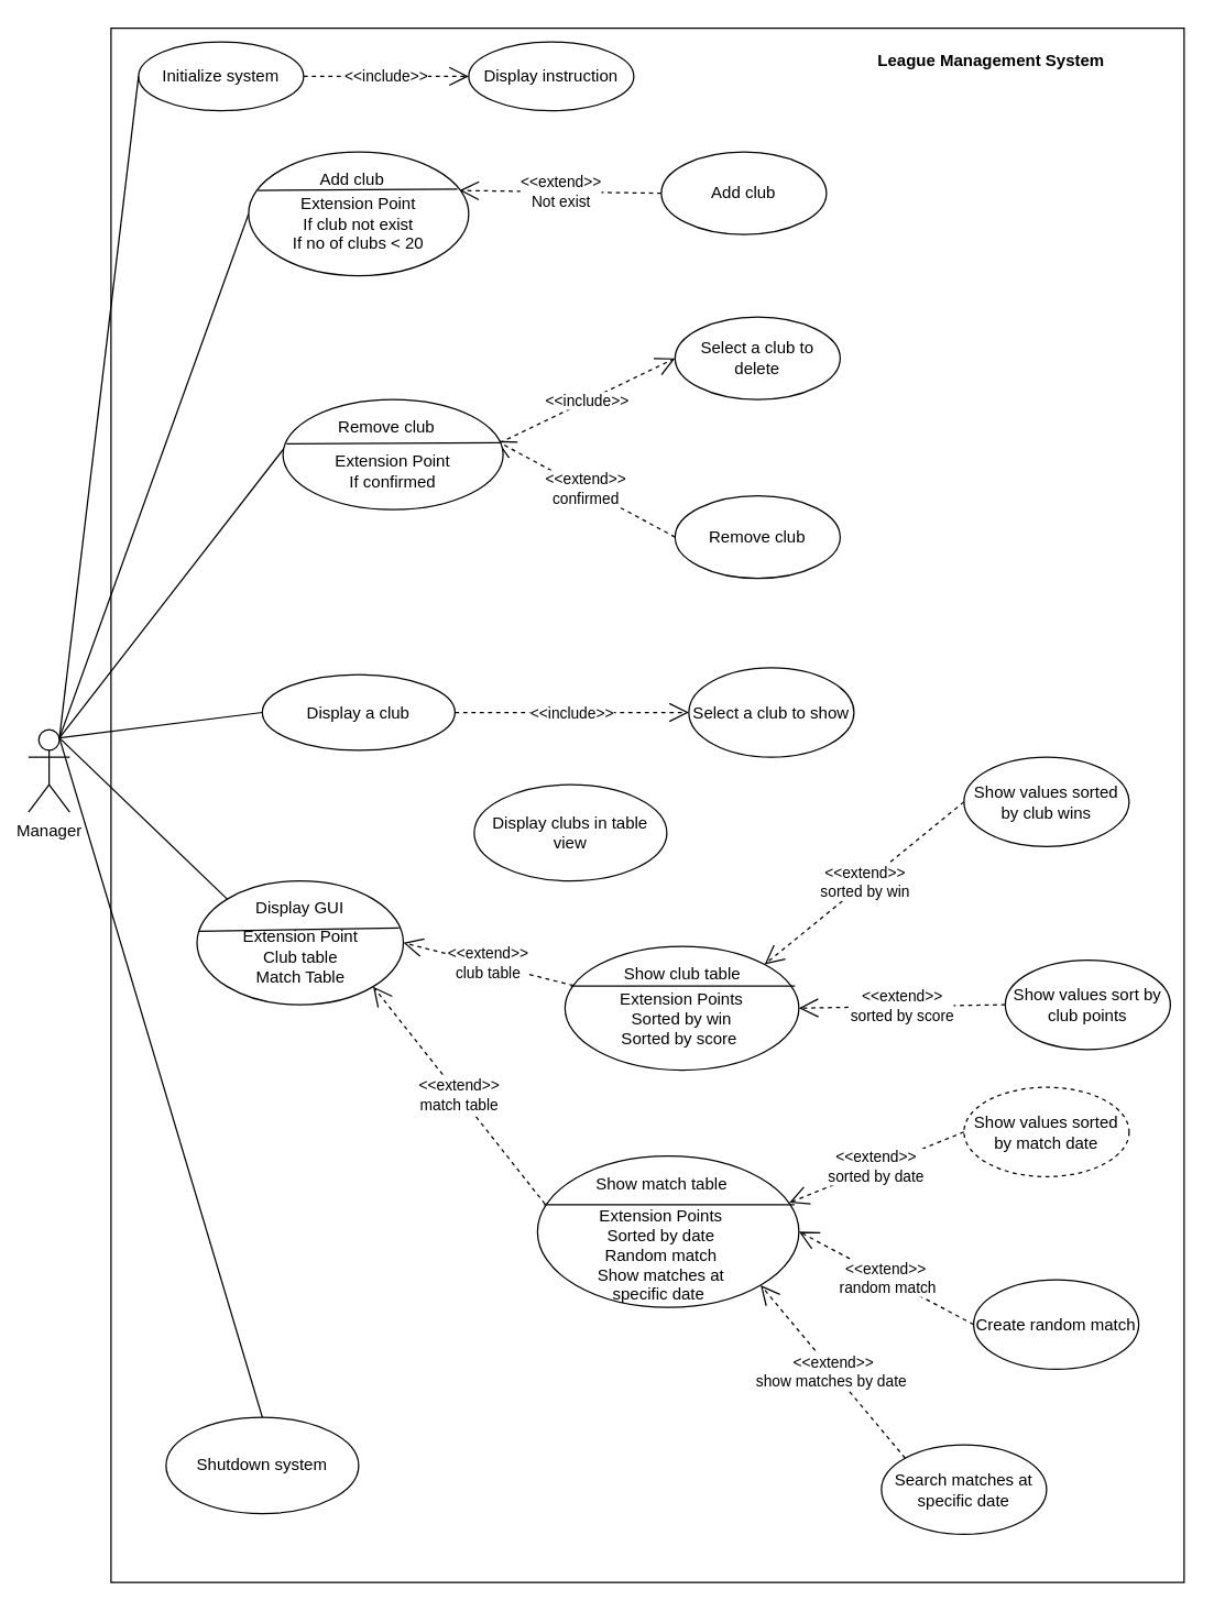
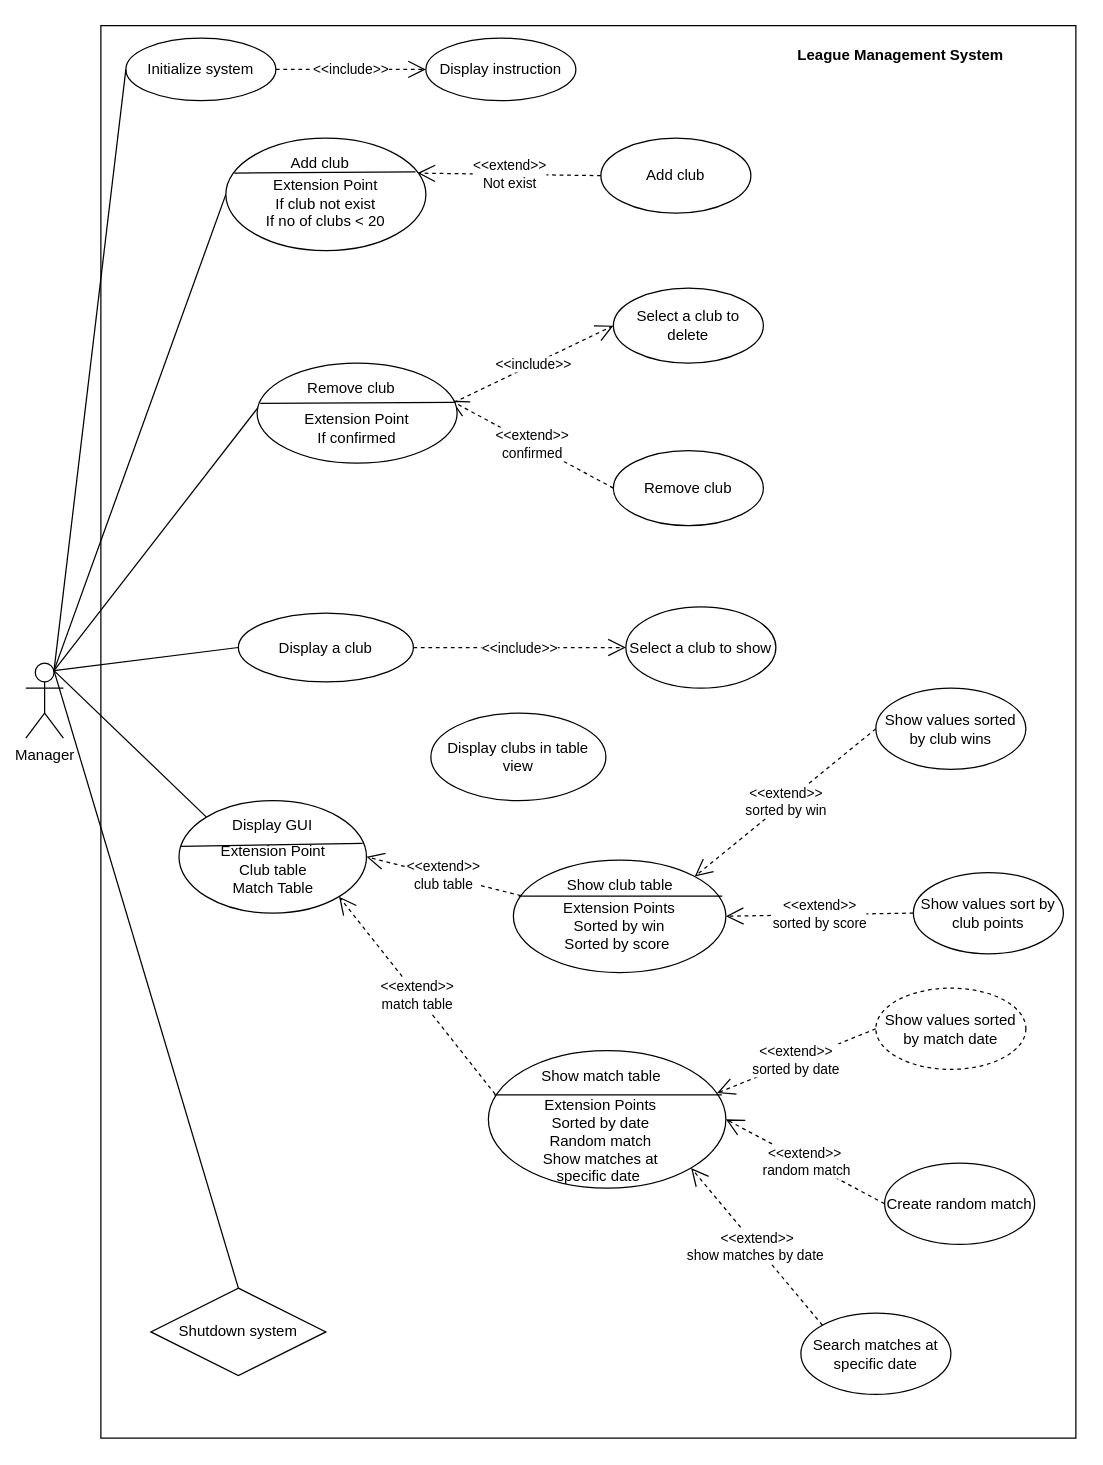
  <mxCell id="0" />
  <mxCell id="1" parent="0" />
  <mxCell id="2" value="Manager" style="shape=umlActor;verticalLabelPosition=bottom;verticalAlign=top;html=1;outlineConnect=0;" vertex="1" parent="1"><mxGeometry x="20" y="530" width="30" height="60" as="geometry" /></mxCell>
  <mxCell id="3" value="" style="rounded=0;whiteSpace=wrap;html=1;" vertex="1" parent="1"><mxGeometry x="80" width="780" height="1130" as="geometry" y="20" /></mxCell>
  <mxCell id="4" value="Display a club" style="ellipse;whiteSpace=wrap;html=1;" vertex="1" parent="1"><mxGeometry x="190" y="490" width="140" height="55" as="geometry" /></mxCell>
  <mxCell id="5" value="Display instruction" style="ellipse;whiteSpace=wrap;html=1;" vertex="1" parent="1"><mxGeometry x="340" y="30" width="120" height="50" as="geometry" /></mxCell>
  <mxCell id="6" value="Display clubs in table view" style="ellipse;whiteSpace=wrap;html=1;" vertex="1" parent="1"><mxGeometry x="344" y="570" width="140" height="70" as="geometry" /></mxCell>
  <mxCell id="7" value="" style="ellipse;whiteSpace=wrap;html=1;" vertex="1" parent="1"><mxGeometry x="142.5" y="640" width="150" height="90" as="geometry" /></mxCell>
  <mxCell id="8" value="Initialize system" style="ellipse;whiteSpace=wrap;html=1;" vertex="1" parent="1"><mxGeometry x="100" y="30" width="120" height="50" as="geometry" /></mxCell>
- <mxCell id="9" value="Shutdown system" style="ellipse;whiteSpace=wrap;html=1;" vertex="1" parent="1"><mxGeometry x="120" y="1030" width="140" height="70" as="geometry" /></mxCell>
+ <mxCell id="9" value="Shutdown system" style="rhombus;whiteSpace=wrap;html=1;" vertex="1" parent="1"><mxGeometry x="120" y="1030" width="140" height="70" as="geometry" /></mxCell>
  <mxCell id="10" value="" style="endArrow=none;html=1;entryX=0;entryY=0.5;entryDx=0;entryDy=0;exitX=0.75;exitY=0.1;exitDx=0;exitDy=0;exitPerimeter=0;" edge="1" parent="1" source="2" target="8"><mxGeometry width="50" height="50" relative="1" as="geometry"><mxPoint x="50" y="545" as="sourcePoint" /><mxPoint x="100" y="495" as="targetPoint" /></mxGeometry></mxCell>
  <mxCell id="11" value="" style="endArrow=none;html=1;exitX=0.75;exitY=0.1;exitDx=0;exitDy=0;exitPerimeter=0;entryX=0;entryY=0.5;entryDx=0;entryDy=0;" edge="1" parent="1" source="2"><mxGeometry width="50" height="50" relative="1" as="geometry"><mxPoint x="160" y="440" as="sourcePoint" /><mxPoint x="180" y="155" as="targetPoint" /></mxGeometry></mxCell>
  <mxCell id="12" value="" style="endArrow=none;html=1;exitX=0.75;exitY=0.1;exitDx=0;exitDy=0;exitPerimeter=0;entryX=0;entryY=0.5;entryDx=0;entryDy=0;" edge="1" parent="1" source="2"><mxGeometry width="50" height="50" relative="1" as="geometry"><mxPoint x="160" y="620" as="sourcePoint" /><mxPoint x="210" y="320" as="targetPoint" /></mxGeometry></mxCell>
  <mxCell id="13" value="" style="endArrow=none;html=1;exitX=0.75;exitY=0.1;exitDx=0;exitDy=0;exitPerimeter=0;entryX=0;entryY=0.5;entryDx=0;entryDy=0;" edge="1" parent="1" source="2" target="4"><mxGeometry width="50" height="50" relative="1" as="geometry"><mxPoint x="160" y="620" as="sourcePoint" /><mxPoint x="210" y="570" as="targetPoint" /></mxGeometry></mxCell>
  <mxCell id="14" value="" style="endArrow=none;html=1;exitX=0;exitY=0;exitDx=0;exitDy=0;entryX=0.75;entryY=0.1;entryDx=0;entryDy=0;entryPerimeter=0;" edge="1" parent="1" source="7" target="2"><mxGeometry width="50" height="50" relative="1" as="geometry"><mxPoint x="110" y="770" as="sourcePoint" /><mxPoint x="40" y="540" as="targetPoint" /></mxGeometry></mxCell>
  <mxCell id="15" value="" style="endArrow=none;html=1;entryX=0.75;entryY=0.1;entryDx=0;entryDy=0;entryPerimeter=0;exitX=0.5;exitY=0;exitDx=0;exitDy=0;" edge="1" parent="1" source="9" target="2"><mxGeometry width="50" height="50" relative="1" as="geometry"><mxPoint x="180" y="1010" as="sourcePoint" /><mxPoint x="230" y="960" as="targetPoint" /></mxGeometry></mxCell>
  <mxCell id="16" value="&amp;lt;&amp;lt;extend&amp;gt;&amp;gt;&lt;br&gt;Not exist" style="endArrow=open;endSize=12;dashed=1;html=1;entryX=0.958;entryY=0.311;entryDx=0;entryDy=0;exitX=0;exitY=0.5;exitDx=0;exitDy=0;entryPerimeter=0;" edge="1" parent="1" source="17" target="39"><mxGeometry width="160" relative="1" as="geometry"><mxPoint x="510" y="270" as="sourcePoint" /><mxPoint x="340" y="155" as="targetPoint" /></mxGeometry></mxCell>
  <mxCell id="17" value="Add club" style="ellipse;whiteSpace=wrap;html=1;" vertex="1" parent="1"><mxGeometry x="480" y="110" width="120" height="60" as="geometry" /></mxCell>
  <mxCell id="18" value="&amp;lt;&amp;lt;include&amp;gt;&amp;gt;" style="endArrow=open;endSize=12;dashed=1;html=1;entryX=0;entryY=0.5;entryDx=0;entryDy=0;exitX=1;exitY=0.5;exitDx=0;exitDy=0;" edge="1" parent="1" source="8" target="5"><mxGeometry width="160" relative="1" as="geometry"><mxPoint x="330" y="140" as="sourcePoint" /><mxPoint x="190" y="140" as="targetPoint" /></mxGeometry></mxCell>
  <mxCell id="19" value="Select a club to show" style="ellipse;whiteSpace=wrap;html=1;" vertex="1" parent="1"><mxGeometry x="500" y="485" width="120" height="65" as="geometry" /></mxCell>
  <mxCell id="20" value="&amp;lt;&amp;lt;include&amp;gt;&amp;gt;" style="endArrow=open;endSize=12;dashed=1;html=1;exitX=1;exitY=0.5;exitDx=0;exitDy=0;entryX=0;entryY=0.5;entryDx=0;entryDy=0;" edge="1" parent="1" source="4" target="19"><mxGeometry width="160" relative="1" as="geometry"><mxPoint x="490" y="549.5" as="sourcePoint" /><mxPoint x="610" y="549.5" as="targetPoint" /></mxGeometry></mxCell>
  <mxCell id="21" value="&amp;lt;&amp;lt;extend&amp;gt;&amp;gt;&lt;br&gt;confirmed" style="endArrow=open;endSize=12;dashed=1;html=1;exitX=0;exitY=0.5;exitDx=0;exitDy=0;" edge="1" parent="1" source="22"><mxGeometry width="160" relative="1" as="geometry"><mxPoint x="300" y="320" as="sourcePoint" /><mxPoint x="360" y="320" as="targetPoint" /></mxGeometry></mxCell>
  <mxCell id="22" value="Remove club" style="ellipse;whiteSpace=wrap;html=1;" vertex="1" parent="1"><mxGeometry x="490" y="360" width="120" height="60" as="geometry" /></mxCell>
  <mxCell id="23" value="Select a club to delete" style="ellipse;whiteSpace=wrap;html=1;" vertex="1" parent="1"><mxGeometry x="490" y="230" width="120" height="60" as="geometry" /></mxCell>
  <mxCell id="24" value="&amp;lt;&amp;lt;include&amp;gt;&amp;gt;" style="endArrow=open;endSize=12;dashed=1;html=1;entryX=0;entryY=0.5;entryDx=0;entryDy=0;exitX=0.984;exitY=0.394;exitDx=0;exitDy=0;exitPerimeter=0;" edge="1" parent="1" source="35" target="23"><mxGeometry width="160" relative="1" as="geometry"><mxPoint x="370" y="320" as="sourcePoint" /><mxPoint x="1080" y="65" as="targetPoint" /></mxGeometry></mxCell>
  <mxCell id="25" value="&amp;lt;&amp;lt;extend&amp;gt;&amp;gt;&lt;br&gt;club table" style="endArrow=open;endSize=12;dashed=1;html=1;exitX=0.036;exitY=0.317;exitDx=0;exitDy=0;entryX=1;entryY=0.5;entryDx=0;entryDy=0;exitPerimeter=0;" edge="1" parent="1" source="43" target="7"><mxGeometry width="160" relative="1" as="geometry"><mxPoint x="414" y="732.5" as="sourcePoint" /><mxPoint x="640" y="770" as="targetPoint" /></mxGeometry></mxCell>
  <mxCell id="26" value="&amp;lt;&amp;lt;extend&amp;gt;&amp;gt;&lt;br&gt;match table" style="endArrow=open;endSize=12;dashed=1;html=1;entryX=1;entryY=1;entryDx=0;entryDy=0;exitX=0.029;exitY=0.318;exitDx=0;exitDy=0;exitPerimeter=0;" edge="1" parent="1" source="48" target="7"><mxGeometry width="160" relative="1" as="geometry"><mxPoint x="400" y="870" as="sourcePoint" /><mxPoint x="1085" y="795" as="targetPoint" /></mxGeometry></mxCell>
  <mxCell id="27" value="&amp;lt;&amp;lt;extend&amp;gt;&amp;gt;&lt;br&gt;sorted by win" style="endArrow=open;endSize=12;dashed=1;html=1;exitX=0;exitY=0.5;exitDx=0;exitDy=0;entryX=1;entryY=0;entryDx=0;entryDy=0;" edge="1" parent="1" source="29" target="43"><mxGeometry width="160" relative="1" as="geometry"><mxPoint x="560" y="732.5" as="sourcePoint" /><mxPoint x="516.754" y="709.698" as="targetPoint" /></mxGeometry></mxCell>
  <mxCell id="28" value="&amp;lt;&amp;lt;extend&amp;gt;&amp;gt;&lt;br&gt;sorted by score" style="endArrow=open;endSize=12;dashed=1;html=1;exitX=0;exitY=0.5;exitDx=0;exitDy=0;entryX=1;entryY=0.5;entryDx=0;entryDy=0;" edge="1" parent="1" source="30" target="43"><mxGeometry width="160" relative="1" as="geometry"><mxPoint x="620" y="842.5" as="sourcePoint" /><mxPoint x="534" y="732.5" as="targetPoint" /></mxGeometry></mxCell>
  <mxCell id="29" value="Show values sorted by club wins" style="ellipse;whiteSpace=wrap;html=1;" vertex="1" parent="1"><mxGeometry x="700" y="550" width="120" height="65" as="geometry" /></mxCell>
  <mxCell id="30" value="Show values sort by club points" style="ellipse;whiteSpace=wrap;html=1;" vertex="1" parent="1"><mxGeometry x="730" y="697.5" width="120" height="65" as="geometry" /></mxCell>
  <mxCell id="31" value="League Management System" style="text;align=center;fontStyle=1;verticalAlign=middle;spacingLeft=3;spacingRight=3;strokeColor=none;rotatable=0;points=[[0,0.5],[1,0.5]];portConstraint=eastwest;" vertex="1" parent="1"><mxGeometry x="680" y="30" width="80" height="26" as="geometry" /></mxCell>
  <mxCell id="32" value="" style="endArrow=none;html=1;exitX=0.008;exitY=0.406;exitDx=0;exitDy=0;entryX=0.979;entryY=0.381;entryDx=0;entryDy=0;entryPerimeter=0;exitPerimeter=0;" edge="1" parent="1" source="7" target="7"><mxGeometry width="50" height="50" relative="1" as="geometry"><mxPoint x="340" y="950" as="sourcePoint" /><mxPoint x="390" y="900" as="targetPoint" /></mxGeometry></mxCell>
  <mxCell id="33" value="Display GUI" style="text;html=1;strokeColor=none;fillColor=none;align=center;verticalAlign=middle;whiteSpace=wrap;rounded=0;" vertex="1" parent="1"><mxGeometry x="180" y="650" width="75" height="20" as="geometry" /></mxCell>
  <mxCell id="34" value="&lt;br&gt;Extension Point&lt;br&gt;Club table&lt;br&gt;Match Table" style="text;html=1;strokeColor=none;fillColor=none;align=center;verticalAlign=middle;whiteSpace=wrap;rounded=0;" vertex="1" parent="1"><mxGeometry x="162.5" y="677.5" width="110" height="20" as="geometry" /></mxCell>
  <mxCell id="35" value="" style="ellipse;whiteSpace=wrap;html=1;" vertex="1" parent="1"><mxGeometry x="205" y="290" width="160" height="80" as="geometry" /></mxCell>
  <mxCell id="36" value="&lt;br&gt;Extension Point&lt;br&gt;If confirmed" style="text;html=1;strokeColor=none;fillColor=none;align=center;verticalAlign=middle;whiteSpace=wrap;rounded=0;" vertex="1" parent="1"><mxGeometry x="230" y="325" width="110" height="20" as="geometry" /></mxCell>
  <mxCell id="37" value="" style="endArrow=none;html=1;exitX=0.016;exitY=0.402;exitDx=0;exitDy=0;exitPerimeter=0;entryX=0.984;entryY=0.392;entryDx=0;entryDy=0;entryPerimeter=0;" edge="1" source="35" target="35" parent="1"><mxGeometry width="50" height="50" relative="1" as="geometry"><mxPoint x="195" y="335" as="sourcePoint" /><mxPoint x="355" y="320" as="targetPoint" /></mxGeometry></mxCell>
  <mxCell id="38" value="Remove club" style="text;html=1;strokeColor=none;fillColor=none;align=center;verticalAlign=middle;whiteSpace=wrap;rounded=0;" vertex="1" parent="1"><mxGeometry x="242.5" y="300" width="75" height="20" as="geometry" /></mxCell>
  <mxCell id="39" value="" style="ellipse;whiteSpace=wrap;html=1;" vertex="1" parent="1"><mxGeometry x="180" y="110" width="160" height="90" as="geometry" /></mxCell>
  <mxCell id="40" value="&lt;br&gt;Extension Point&lt;br&gt;If club not exist&lt;br&gt;If no of clubs &amp;lt; 20" style="text;html=1;strokeColor=none;fillColor=none;align=center;verticalAlign=middle;whiteSpace=wrap;rounded=0;" vertex="1" parent="1"><mxGeometry x="205" y="145" width="110" height="20" as="geometry" /></mxCell>
  <mxCell id="41" value="" style="endArrow=none;html=1;exitX=0.042;exitY=0.311;exitDx=0;exitDy=0;entryX=0.948;entryY=0.299;entryDx=0;entryDy=0;entryPerimeter=0;exitPerimeter=0;" edge="1" source="39" target="39" parent="1"><mxGeometry width="50" height="50" relative="1" as="geometry"><mxPoint x="170" y="155" as="sourcePoint" /><mxPoint x="340" y="155" as="targetPoint" /></mxGeometry></mxCell>
  <mxCell id="42" value="Add club" style="text;html=1;strokeColor=none;fillColor=none;align=center;verticalAlign=middle;whiteSpace=wrap;rounded=0;" vertex="1" parent="1"><mxGeometry x="217.5" y="120" width="75" height="20" as="geometry" /></mxCell>
  <mxCell id="43" value="" style="ellipse;whiteSpace=wrap;html=1;" vertex="1" parent="1"><mxGeometry x="410" y="687.5" width="170" height="90" as="geometry" /></mxCell>
  <mxCell id="44" value="&lt;br&gt;Extension Points&lt;br&gt;Sorted by win&lt;br&gt;Sorted by score&amp;nbsp;" style="text;html=1;strokeColor=none;fillColor=none;align=center;verticalAlign=middle;whiteSpace=wrap;rounded=0;" vertex="1" parent="1"><mxGeometry x="440" y="717.5" width="110" height="30" as="geometry" /></mxCell>
  <mxCell id="45" value="" style="endArrow=none;html=1;exitX=0.025;exitY=0.321;exitDx=0;exitDy=0;exitPerimeter=0;entryX=0.983;entryY=0.321;entryDx=0;entryDy=0;entryPerimeter=0;" edge="1" source="43" target="43" parent="1"><mxGeometry width="50" height="50" relative="1" as="geometry"><mxPoint x="650" y="996.5" as="sourcePoint" /><mxPoint x="572" y="719.5" as="targetPoint" /></mxGeometry></mxCell>
  <mxCell id="46" value="Show club table" style="text;html=1;strokeColor=none;fillColor=none;align=center;verticalAlign=middle;whiteSpace=wrap;rounded=0;" vertex="1" parent="1"><mxGeometry x="448.75" y="697.5" width="92.5" height="20" as="geometry" /></mxCell>
  <mxCell id="47" value="Display GUI" style="text;html=1;strokeColor=none;fillColor=none;align=center;verticalAlign=middle;whiteSpace=wrap;rounded=0;" vertex="1" parent="1"><mxGeometry x="437.5" y="864" width="75" height="20" as="geometry" /></mxCell>
  <mxCell id="48" value="" style="ellipse;whiteSpace=wrap;html=1;" vertex="1" parent="1"><mxGeometry x="390" y="840" width="190" height="110" as="geometry" /></mxCell>
  <mxCell id="49" value="&lt;br&gt;Extension Points&lt;br&gt;Sorted by date&lt;br&gt;Random match&lt;br&gt;Show matches at specific date&amp;nbsp;" style="text;html=1;strokeColor=none;fillColor=none;align=center;verticalAlign=middle;whiteSpace=wrap;rounded=0;" vertex="1" parent="1"><mxGeometry x="425" y="895" width="110" height="20" as="geometry" /></mxCell>
  <mxCell id="50" value="" style="endArrow=none;html=1;exitX=0.025;exitY=0.321;exitDx=0;exitDy=0;exitPerimeter=0;entryX=0.983;entryY=0.321;entryDx=0;entryDy=0;entryPerimeter=0;" edge="1" source="48" target="48" parent="1"><mxGeometry width="50" height="50" relative="1" as="geometry"><mxPoint x="630" y="1149" as="sourcePoint" /><mxPoint x="552" y="872" as="targetPoint" /></mxGeometry></mxCell>
  <mxCell id="51" value="Show match table" style="text;html=1;strokeColor=none;fillColor=none;align=center;verticalAlign=middle;whiteSpace=wrap;rounded=0;" vertex="1" parent="1"><mxGeometry x="428.75" y="851" width="102.5" height="20" as="geometry" /></mxCell>
  <mxCell id="52" value="&amp;lt;&amp;lt;extend&amp;gt;&amp;gt;&lt;br&gt;sorted by date" style="endArrow=open;endSize=12;dashed=1;html=1;exitX=0;exitY=0.5;exitDx=0;exitDy=0;entryX=0.963;entryY=0.309;entryDx=0;entryDy=0;entryPerimeter=0;" edge="1" source="54" parent="1" target="48"><mxGeometry width="160" relative="1" as="geometry"><mxPoint x="640" y="1040.5" as="sourcePoint" /><mxPoint x="635.104" y="1008.68" as="targetPoint" /></mxGeometry></mxCell>
  <mxCell id="53" value="&amp;lt;&amp;lt;extend&amp;gt;&amp;gt;&lt;br&gt;&amp;nbsp;random match" style="endArrow=open;endSize=12;dashed=1;html=1;exitX=0;exitY=0.5;exitDx=0;exitDy=0;entryX=1;entryY=0.5;entryDx=0;entryDy=0;" edge="1" source="55" parent="1" target="48"><mxGeometry width="160" relative="1" as="geometry"><mxPoint x="700" y="1150.5" as="sourcePoint" /><mxPoint x="660" y="1040.5" as="targetPoint" /></mxGeometry></mxCell>
  <mxCell id="54" value="Show values sorted by match date" style="ellipse;whiteSpace=wrap;html=1;dashed=1;" vertex="1" parent="1"><mxGeometry x="700" y="790" width="120" height="65" as="geometry" /></mxCell>
  <mxCell id="55" value="Create random match" style="ellipse;whiteSpace=wrap;html=1;" vertex="1" parent="1"><mxGeometry x="707" y="930" width="120" height="65" as="geometry" /></mxCell>
  <mxCell id="56" value="&amp;lt;&amp;lt;extend&amp;gt;&amp;gt;&lt;br&gt;show matches by date&amp;nbsp;" style="endArrow=open;endSize=12;dashed=1;html=1;exitX=0;exitY=0;exitDx=0;exitDy=0;entryX=1;entryY=1;entryDx=0;entryDy=0;" edge="1" source="57" parent="1" target="48"><mxGeometry width="160" relative="1" as="geometry"><mxPoint x="590" y="1245.5" as="sourcePoint" /><mxPoint x="470" y="990" as="targetPoint" /></mxGeometry></mxCell>
  <mxCell id="57" value="Search matches at specific date" style="ellipse;whiteSpace=wrap;html=1;" vertex="1" parent="1"><mxGeometry x="640" y="1050" width="120" height="65" as="geometry" /></mxCell>
